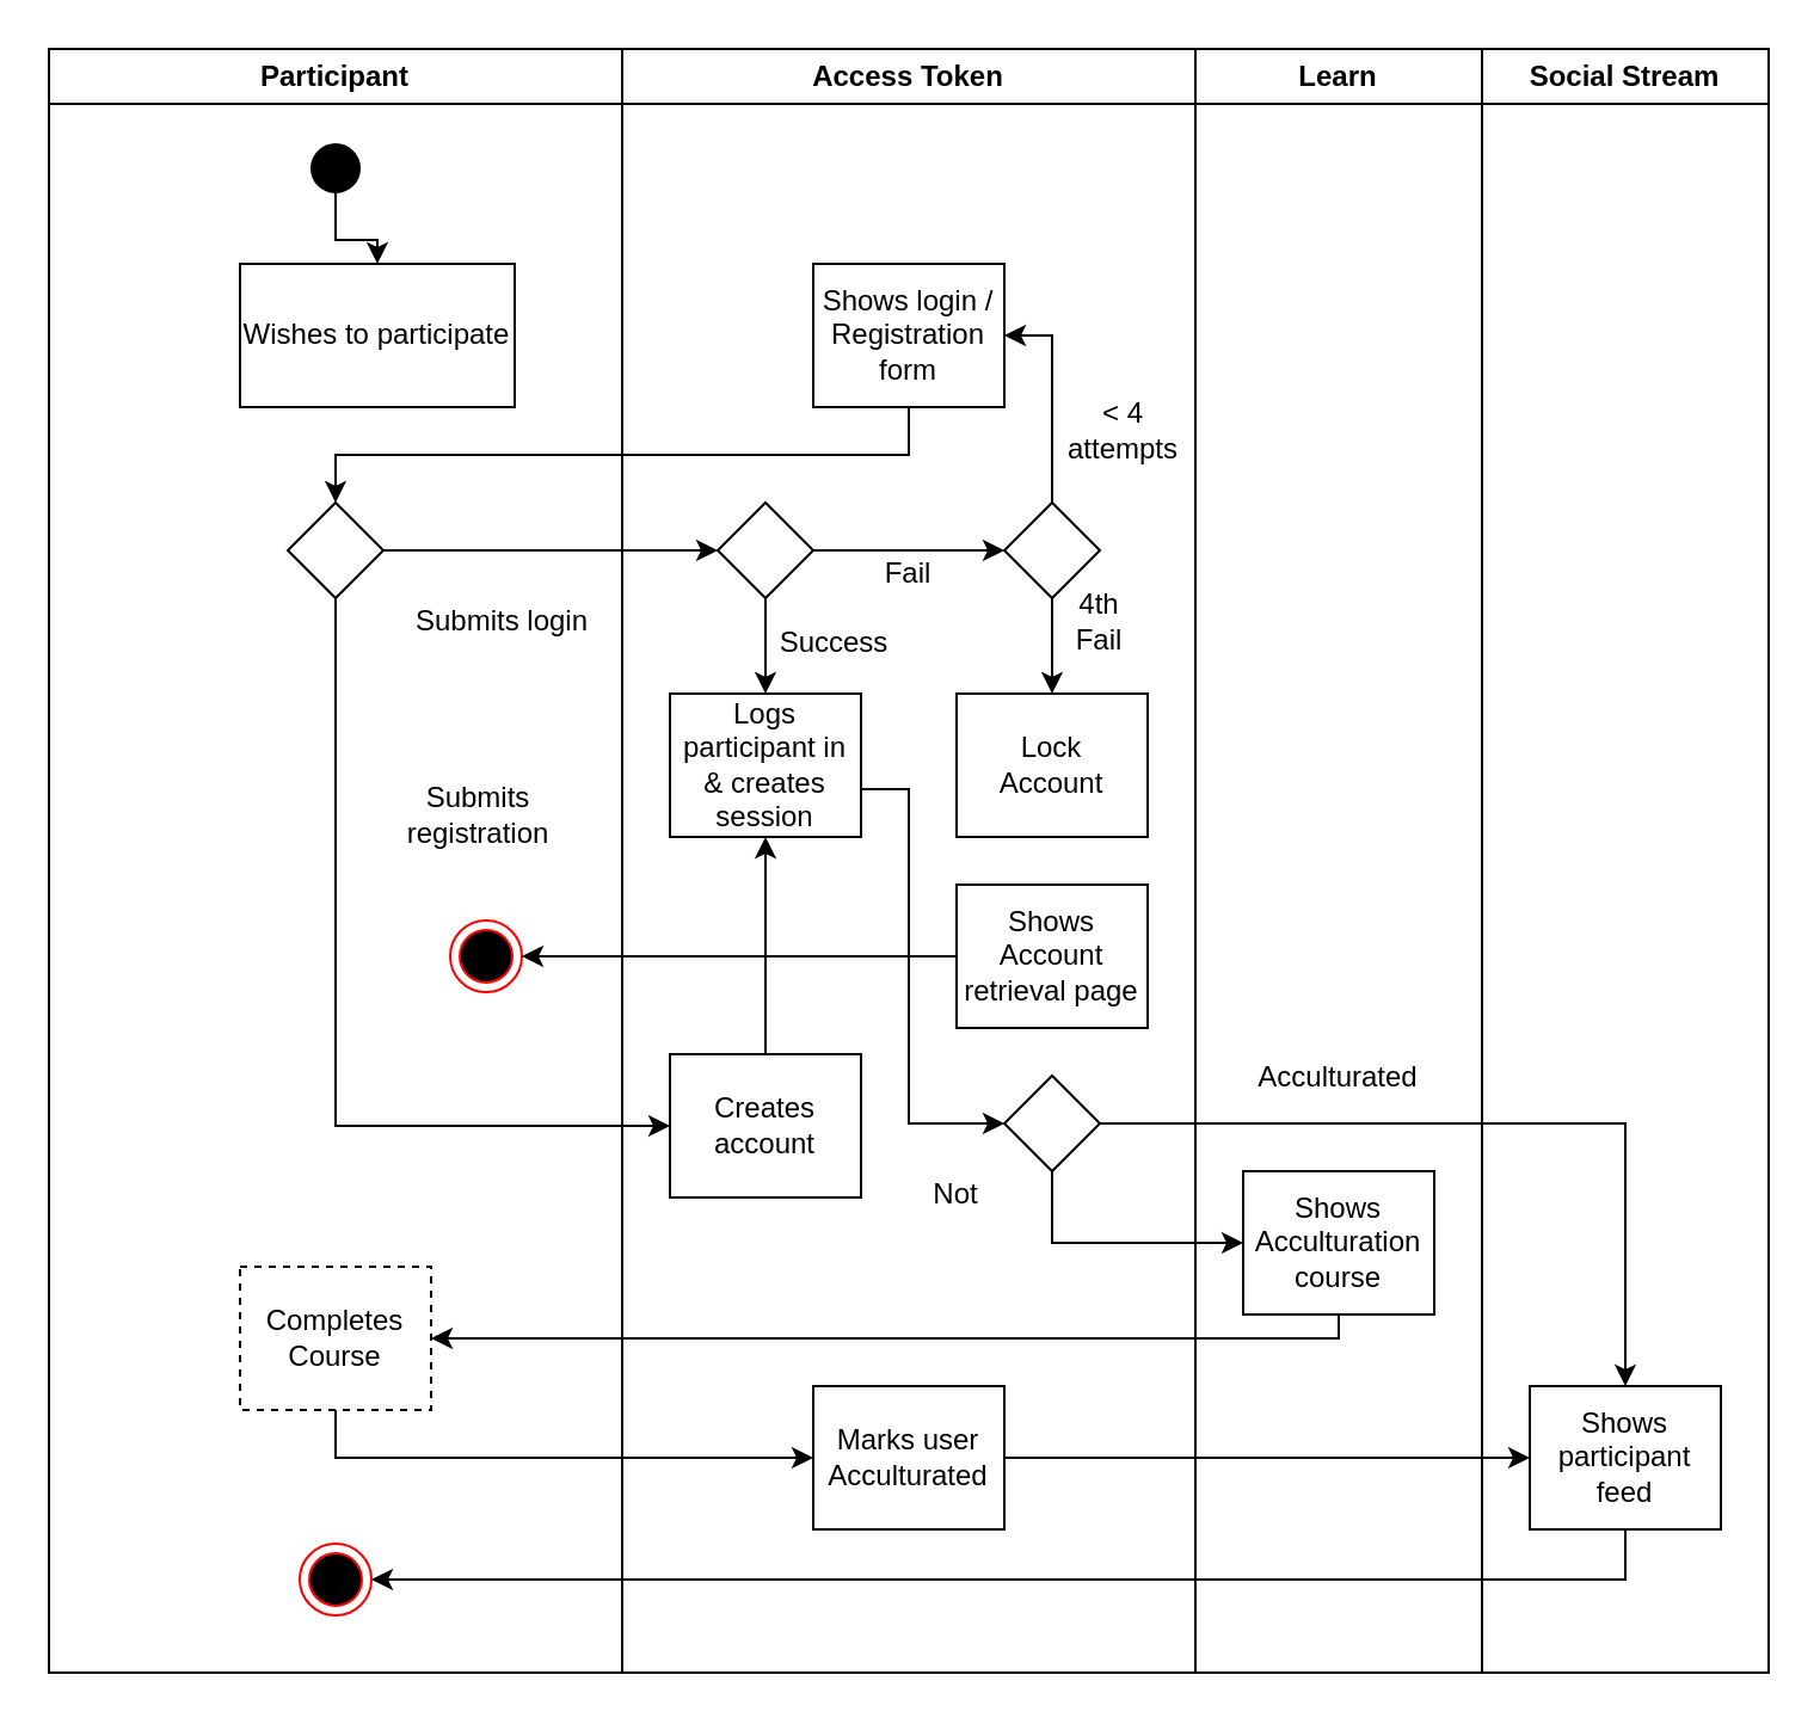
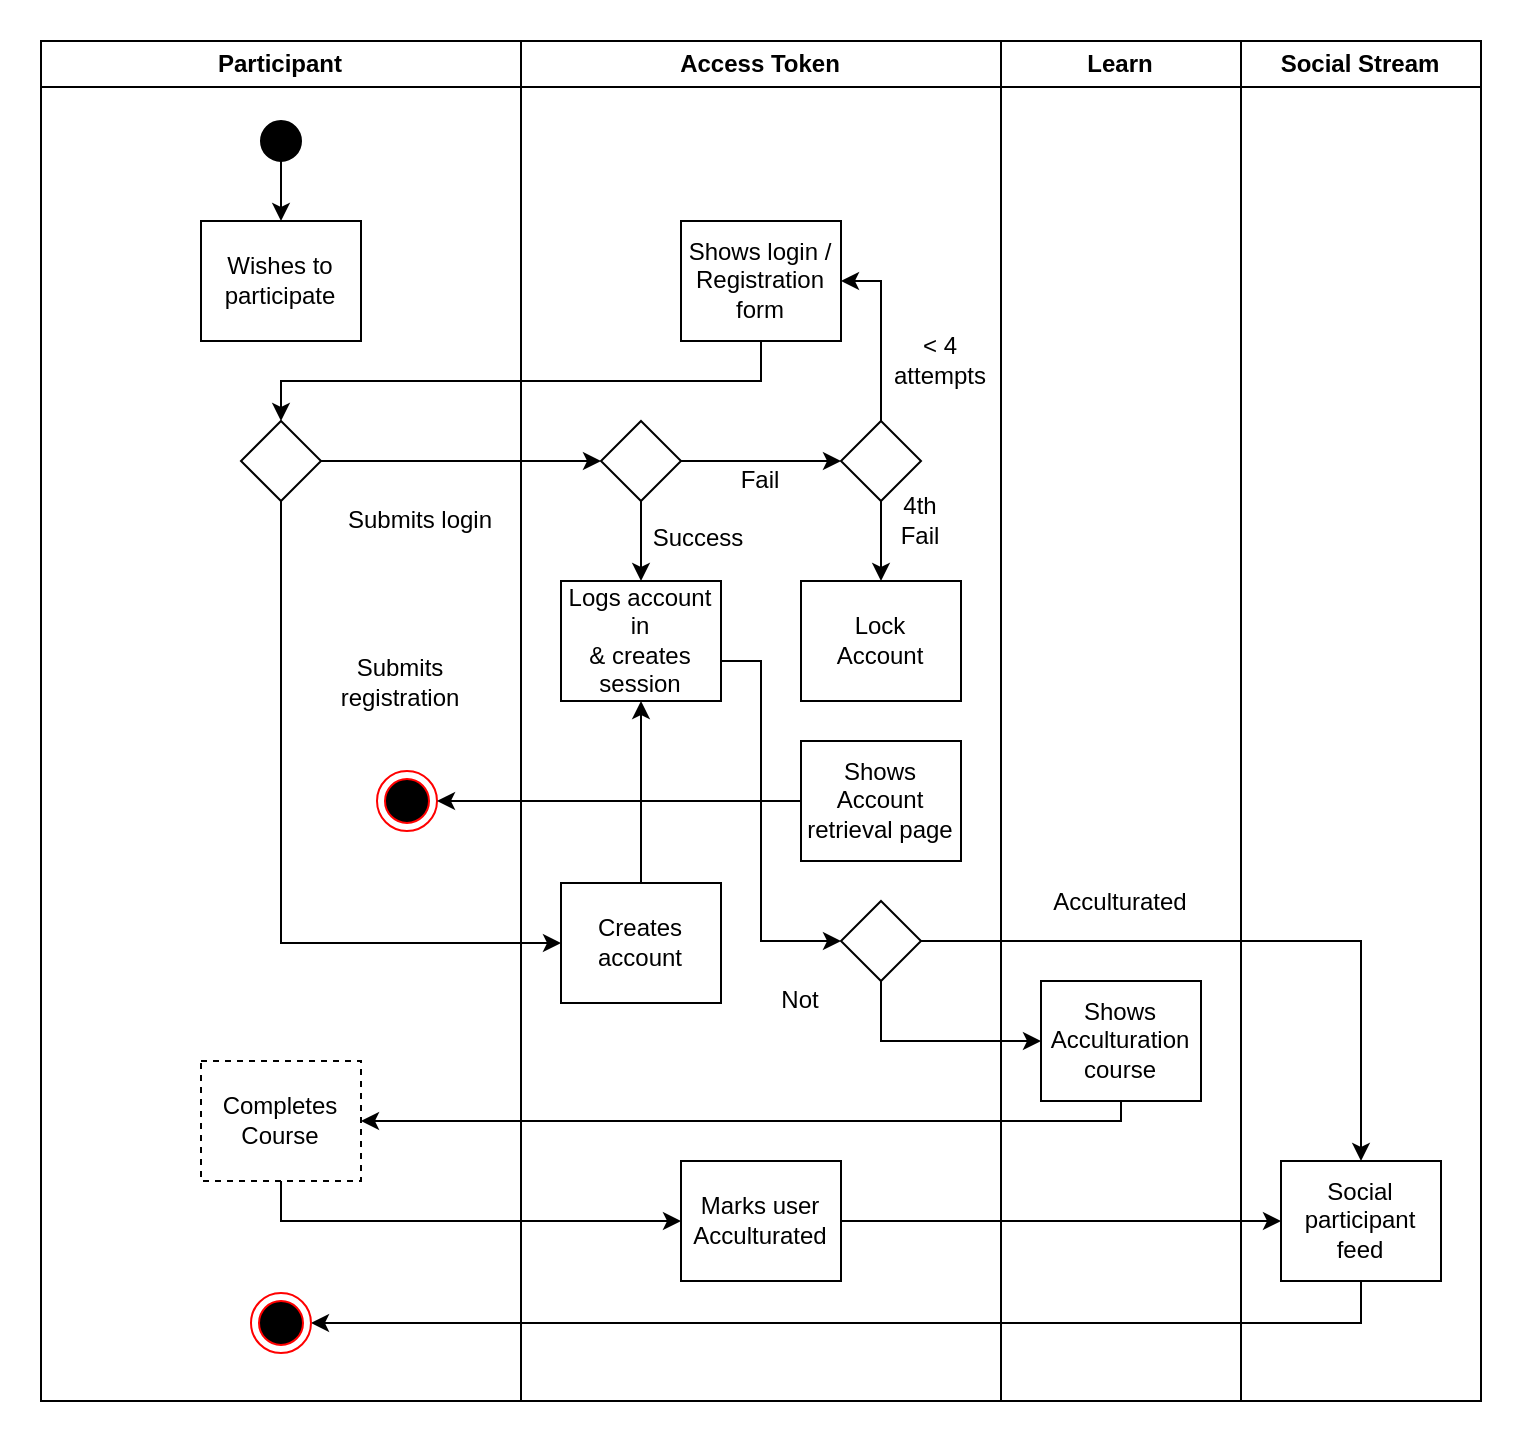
  <mxCell id="0" />
  <mxCell id="1" parent="0" />
  <mxCell id="2" value="Participant" style="swimlane;whiteSpace=wrap" parent="1" vertex="1"><mxGeometry x="20" y="20" width="240" height="680" as="geometry" /></mxCell>
  <mxCell id="3" value="" style="edgeStyle=orthogonalEdgeStyle;rounded=0;orthogonalLoop=1;jettySize=auto;html=1;" parent="2" source="4" target="5" edge="1"><mxGeometry relative="1" as="geometry" /></mxCell>
  <mxCell id="4" value="" style="ellipse;whiteSpace=wrap;html=1;fillColor=#000000;" parent="2" vertex="1"><mxGeometry x="110" y="40" width="20" height="20" as="geometry" /></mxCell>
- <mxCell id="5" value="Wishes to participate" style="rounded=0;whiteSpace=wrap;html=1;fontFamily=Helvetica;fontSize=12;fontColor=#000000;align=center;" parent="2" vertex="1"><mxGeometry x="80" y="90" width="115" height="60" as="geometry" /></mxCell>
+ <mxCell id="5" value="Wishes to participate" style="rounded=0;whiteSpace=wrap;html=1;fontFamily=Helvetica;fontSize=12;fontColor=#000000;align=center;" parent="2" vertex="1"><mxGeometry x="80" y="90" width="80" height="60" as="geometry" /></mxCell>
  <mxCell id="6" value="" style="edgeStyle=orthogonalEdgeStyle;rounded=0;orthogonalLoop=1;jettySize=auto;html=1;exitX=1;exitY=0.5;exitDx=0;exitDy=0;" parent="2" source="9" target="8" edge="1"><mxGeometry relative="1" as="geometry"><mxPoint x="160" y="210" as="sourcePoint" /></mxGeometry></mxCell>
  <mxCell id="7" value="" style="edgeStyle=orthogonalEdgeStyle;rounded=0;orthogonalLoop=1;jettySize=auto;html=1;" parent="2" source="8" target="10" edge="1"><mxGeometry relative="1" as="geometry" /></mxCell>
  <mxCell id="8" value="" style="rhombus;whiteSpace=wrap;html=1;fontFamily=Helvetica;fontSize=12;fontColor=#000000;align=center;" parent="2" vertex="1"><mxGeometry x="280" y="190" width="40" height="40" as="geometry" /></mxCell>
  <mxCell id="9" value="" style="rhombus;whiteSpace=wrap;html=1;fontFamily=Helvetica;fontSize=12;fontColor=#000000;align=center;" parent="2" vertex="1"><mxGeometry x="100" y="190" width="40" height="40" as="geometry" /></mxCell>
  <mxCell id="10" value="" style="rhombus;whiteSpace=wrap;html=1;fontFamily=Helvetica;fontSize=12;fontColor=#000000;align=center;" parent="2" vertex="1"><mxGeometry x="400" y="190" width="40" height="40" as="geometry" /></mxCell>
  <mxCell id="11" value="Submits registration" style="text;html=1;strokeColor=none;fillColor=none;align=center;verticalAlign=middle;whiteSpace=wrap;rounded=0;" parent="2" vertex="1"><mxGeometry x="160" y="311" width="40" height="20" as="geometry" /></mxCell>
  <mxCell id="12" value="" style="ellipse;html=1;shape=endState;fillColor=#000000;strokeColor=#ff0000;" parent="2" vertex="1"><mxGeometry x="168" y="365" width="30" height="30" as="geometry" /></mxCell>
  <mxCell id="13" value="Completes Course" style="rounded=0;whiteSpace=wrap;html=1;fontFamily=Helvetica;fontSize=12;fontColor=#000000;align=center;dashed=1;" vertex="1" parent="2"><mxGeometry x="80" y="510" width="80" height="60" as="geometry" /></mxCell>
  <mxCell id="14" value="Access Token" style="swimlane;whiteSpace=wrap;startSize=23;" parent="1" vertex="1"><mxGeometry x="260" y="20" width="240" height="680" as="geometry" /></mxCell>
  <mxCell id="15" value="Shows login / Registration&lt;br&gt;form" style="rounded=0;whiteSpace=wrap;html=1;fontFamily=Helvetica;fontSize=12;fontColor=#000000;align=center;" parent="14" vertex="1"><mxGeometry x="80" y="90" width="80" height="60" as="geometry" /></mxCell>
  <mxCell id="16" value="Fail" style="text;html=1;strokeColor=none;fillColor=none;align=center;verticalAlign=middle;whiteSpace=wrap;rounded=0;" parent="14" vertex="1"><mxGeometry x="100" y="210" width="40" height="20" as="geometry" /></mxCell>
  <mxCell id="17" value="Lock&lt;br&gt;Account" style="rounded=0;whiteSpace=wrap;html=1;fontFamily=Helvetica;fontSize=12;fontColor=#000000;align=center;" parent="14" vertex="1"><mxGeometry x="140" y="270" width="80" height="60" as="geometry" /></mxCell>
- <mxCell id="18" value="Logs participant in&lt;br&gt;&amp;amp; creates session" style="rounded=0;whiteSpace=wrap;html=1;fontFamily=Helvetica;fontSize=12;fontColor=#000000;align=center;" parent="14" vertex="1"><mxGeometry x="20" y="270" width="80" height="60" as="geometry" /></mxCell>
+ <mxCell id="18" value="Logs account in&lt;br&gt;&amp;amp; creates session" style="rounded=0;whiteSpace=wrap;html=1;fontFamily=Helvetica;fontSize=12;fontColor=#000000;align=center;" parent="14" vertex="1"><mxGeometry x="20" y="270" width="80" height="60" as="geometry" /></mxCell>
  <mxCell id="19" style="edgeStyle=orthogonalEdgeStyle;rounded=0;orthogonalLoop=1;jettySize=auto;html=1;exitX=0.5;exitY=0;exitDx=0;exitDy=0;entryX=0.5;entryY=1;entryDx=0;entryDy=0;" parent="14" source="20" target="18" edge="1"><mxGeometry relative="1" as="geometry" /></mxCell>
  <mxCell id="20" value="Creates account" style="rounded=0;whiteSpace=wrap;html=1;fontFamily=Helvetica;fontSize=12;fontColor=#000000;align=center;" parent="14" vertex="1"><mxGeometry x="20" y="421" width="80" height="60" as="geometry" /></mxCell>
  <mxCell id="21" value="4th&lt;br&gt;Fail" style="text;html=1;strokeColor=none;fillColor=none;align=center;verticalAlign=middle;whiteSpace=wrap;rounded=0;" parent="14" vertex="1"><mxGeometry x="180" y="230" width="40" height="20" as="geometry" /></mxCell>
  <mxCell id="22" value="&amp;lt; 4&lt;br&gt;attempts" style="text;html=1;strokeColor=none;fillColor=none;align=center;verticalAlign=middle;whiteSpace=wrap;rounded=0;" vertex="1" parent="14"><mxGeometry x="190" y="150" width="40" height="20" as="geometry" /></mxCell>
  <mxCell id="23" value="Shows&lt;br&gt;Account retrieval page" style="rounded=0;whiteSpace=wrap;html=1;fontFamily=Helvetica;fontSize=12;fontColor=#000000;align=center;" vertex="1" parent="14"><mxGeometry x="140" y="350" width="80" height="60" as="geometry" /></mxCell>
  <mxCell id="24" value="" style="rhombus;whiteSpace=wrap;html=1;fontFamily=Helvetica;fontSize=12;fontColor=#000000;align=center;" vertex="1" parent="14"><mxGeometry x="160" y="430" width="40" height="40" as="geometry" /></mxCell>
  <mxCell id="25" value="Not" style="text;html=1;strokeColor=none;fillColor=none;align=center;verticalAlign=middle;whiteSpace=wrap;rounded=0;" vertex="1" parent="14"><mxGeometry x="120" y="470" width="40" height="20" as="geometry" /></mxCell>
  <mxCell id="26" value="Marks user Acculturated" style="rounded=0;whiteSpace=wrap;html=1;fontFamily=Helvetica;fontSize=12;fontColor=#000000;align=center;" vertex="1" parent="14"><mxGeometry x="80" y="560" width="80" height="60" as="geometry" /></mxCell>
  <mxCell id="27" value="Learn" style="swimlane;whiteSpace=wrap;startSize=23;" parent="1" vertex="1"><mxGeometry x="500" y="20" width="120" height="680" as="geometry" /></mxCell>
  <mxCell id="28" value="Acculturated" style="text;html=1;strokeColor=none;fillColor=none;align=center;verticalAlign=middle;whiteSpace=wrap;rounded=0;" vertex="1" parent="27"><mxGeometry x="40" y="421" width="40" height="20" as="geometry" /></mxCell>
  <mxCell id="29" value="Shows Acculturation course" style="rounded=0;whiteSpace=wrap;html=1;fontFamily=Helvetica;fontSize=12;fontColor=#000000;align=center;" vertex="1" parent="27"><mxGeometry x="20" y="470" width="80" height="60" as="geometry" /></mxCell>
  <mxCell id="30" value="" style="edgeStyle=orthogonalEdgeStyle;rounded=0;orthogonalLoop=1;jettySize=auto;html=1;entryX=0.5;entryY=0;entryDx=0;entryDy=0;" parent="1" source="15" target="9" edge="1"><mxGeometry relative="1" as="geometry"><mxPoint x="140" y="210" as="targetPoint" /><Array as="points"><mxPoint x="380" y="190" /><mxPoint x="140" y="190" /></Array></mxGeometry></mxCell>
  <mxCell id="31" value="" style="edgeStyle=orthogonalEdgeStyle;rounded=0;orthogonalLoop=1;jettySize=auto;html=1;exitX=0.5;exitY=1;exitDx=0;exitDy=0;entryX=0.5;entryY=0;entryDx=0;entryDy=0;" parent="1" source="8" target="18" edge="1"><mxGeometry relative="1" as="geometry"><mxPoint x="320" y="290" as="targetPoint" /><Array as="points" /></mxGeometry></mxCell>
  <mxCell id="32" value="" style="edgeStyle=orthogonalEdgeStyle;rounded=0;orthogonalLoop=1;jettySize=auto;html=1;exitX=0.5;exitY=1;exitDx=0;exitDy=0;" parent="1" source="10" target="17" edge="1"><mxGeometry relative="1" as="geometry"><mxPoint x="440" y="280" as="targetPoint" /></mxGeometry></mxCell>
  <mxCell id="33" style="edgeStyle=orthogonalEdgeStyle;rounded=0;orthogonalLoop=1;jettySize=auto;html=1;exitX=0.5;exitY=0;exitDx=0;exitDy=0;entryX=1;entryY=0.5;entryDx=0;entryDy=0;" parent="1" source="10" target="15" edge="1"><mxGeometry relative="1" as="geometry" /></mxCell>
  <mxCell id="34" value="" style="edgeStyle=orthogonalEdgeStyle;rounded=0;orthogonalLoop=1;jettySize=auto;html=1;entryX=0;entryY=0.5;entryDx=0;entryDy=0;exitX=1;exitY=0.5;exitDx=0;exitDy=0;" parent="1" target="24" edge="1"><mxGeometry relative="1" as="geometry"><mxPoint x="360" y="330" as="sourcePoint" /><Array as="points"><mxPoint x="380" y="330" /><mxPoint x="380" y="470" /></Array></mxGeometry></mxCell>
  <mxCell id="35" value="Success" style="text;html=1;strokeColor=none;fillColor=none;align=center;verticalAlign=middle;whiteSpace=wrap;rounded=0;" parent="1" vertex="1"><mxGeometry x="329" y="259" width="40" height="20" as="geometry" /></mxCell>
  <mxCell id="36" value="Submits login" style="text;html=1;strokeColor=none;fillColor=none;align=center;verticalAlign=middle;whiteSpace=wrap;rounded=0;" parent="1" vertex="1"><mxGeometry x="170" y="250" width="80" height="20" as="geometry" /></mxCell>
  <mxCell id="37" style="edgeStyle=orthogonalEdgeStyle;rounded=0;orthogonalLoop=1;jettySize=auto;html=1;exitX=0.5;exitY=1;exitDx=0;exitDy=0;entryX=0;entryY=0.5;entryDx=0;entryDy=0;" parent="1" source="9" target="20" edge="1"><mxGeometry relative="1" as="geometry" /></mxCell>
  <mxCell id="38" style="edgeStyle=orthogonalEdgeStyle;rounded=0;orthogonalLoop=1;jettySize=auto;html=1;exitX=0.5;exitY=1;exitDx=0;exitDy=0;entryX=1;entryY=0.5;entryDx=0;entryDy=0;" parent="1" source="41" target="44" edge="1"><mxGeometry relative="1" as="geometry"><Array as="points"><mxPoint x="680" y="661" /></Array></mxGeometry></mxCell>
  <mxCell id="39" style="edgeStyle=orthogonalEdgeStyle;rounded=0;orthogonalLoop=1;jettySize=auto;html=1;entryX=1;entryY=0.5;entryDx=0;entryDy=0;" edge="1" parent="1" source="23" target="12"><mxGeometry relative="1" as="geometry" /></mxCell>
  <mxCell id="40" value="Social Stream" style="swimlane;whiteSpace=wrap;startSize=23;" vertex="1" parent="1"><mxGeometry x="620" y="20" width="120" height="680" as="geometry" /></mxCell>
- <mxCell id="41" value="Shows participant feed" style="rounded=0;whiteSpace=wrap;html=1;fontFamily=Helvetica;fontSize=12;fontColor=#000000;align=center;" parent="40" vertex="1"><mxGeometry x="20" y="560" width="80" height="60" as="geometry" /></mxCell>
+ <mxCell id="41" value="Social participant feed" style="rounded=0;whiteSpace=wrap;html=1;fontFamily=Helvetica;fontSize=12;fontColor=#000000;align=center;" parent="40" vertex="1"><mxGeometry x="20" y="560" width="80" height="60" as="geometry" /></mxCell>
  <mxCell id="42" style="edgeStyle=orthogonalEdgeStyle;rounded=0;orthogonalLoop=1;jettySize=auto;html=1;" edge="1" parent="1" source="24" target="41"><mxGeometry relative="1" as="geometry" /></mxCell>
  <mxCell id="43" style="edgeStyle=orthogonalEdgeStyle;rounded=0;orthogonalLoop=1;jettySize=auto;html=1;entryX=0;entryY=0.5;entryDx=0;entryDy=0;" edge="1" parent="1" source="24" target="29"><mxGeometry relative="1" as="geometry"><Array as="points"><mxPoint x="440" y="520" /></Array></mxGeometry></mxCell>
  <mxCell id="44" value="" style="ellipse;html=1;shape=endState;fillColor=#000000;strokeColor=#ff0000;" parent="1" vertex="1"><mxGeometry x="125" y="646" width="30" height="30" as="geometry" /></mxCell>
  <mxCell id="45" style="edgeStyle=orthogonalEdgeStyle;rounded=0;orthogonalLoop=1;jettySize=auto;html=1;entryX=1;entryY=0.5;entryDx=0;entryDy=0;" edge="1" parent="1" source="29" target="13"><mxGeometry relative="1" as="geometry"><Array as="points"><mxPoint x="560" y="560" /></Array></mxGeometry></mxCell>
  <mxCell id="46" style="edgeStyle=orthogonalEdgeStyle;rounded=0;orthogonalLoop=1;jettySize=auto;html=1;" edge="1" parent="1" source="13" target="26"><mxGeometry relative="1" as="geometry"><Array as="points"><mxPoint x="140" y="550" /></Array></mxGeometry></mxCell>
  <mxCell id="47" style="edgeStyle=orthogonalEdgeStyle;rounded=0;orthogonalLoop=1;jettySize=auto;html=1;" edge="1" parent="1" source="26" target="41"><mxGeometry relative="1" as="geometry" /></mxCell>
